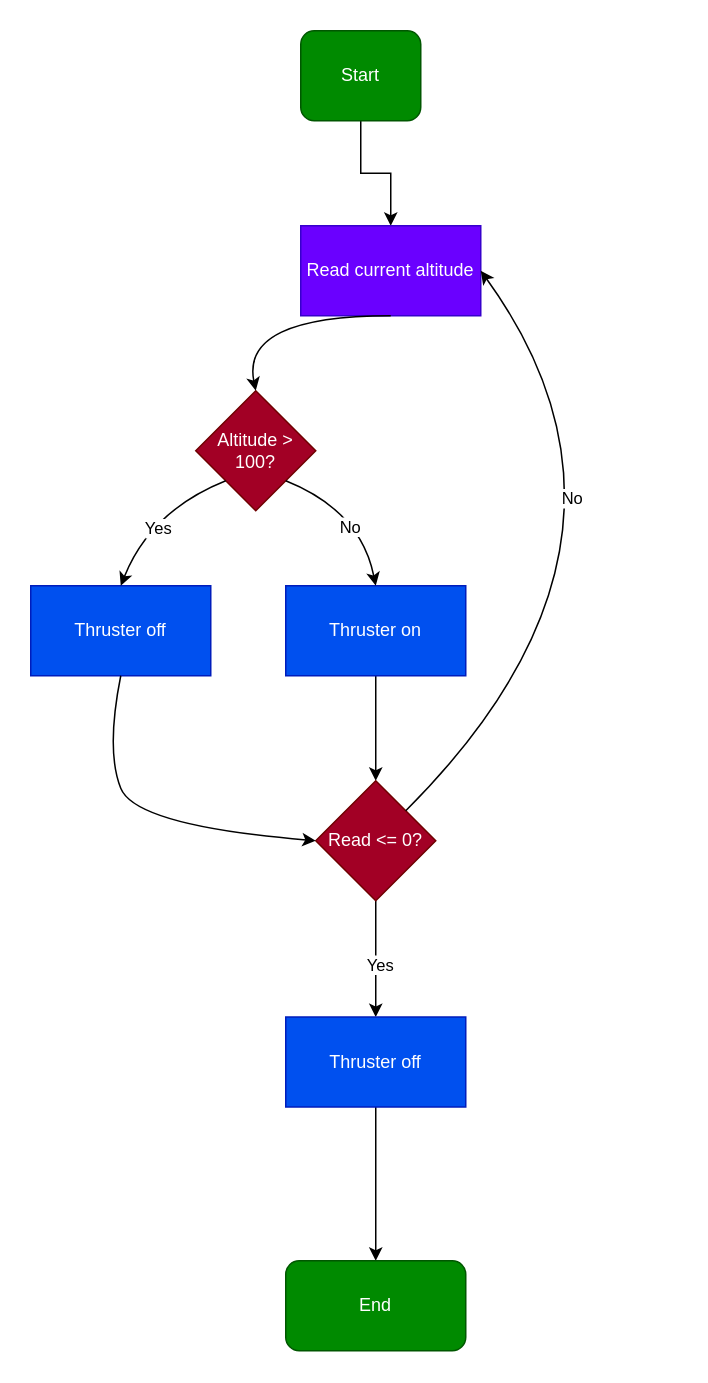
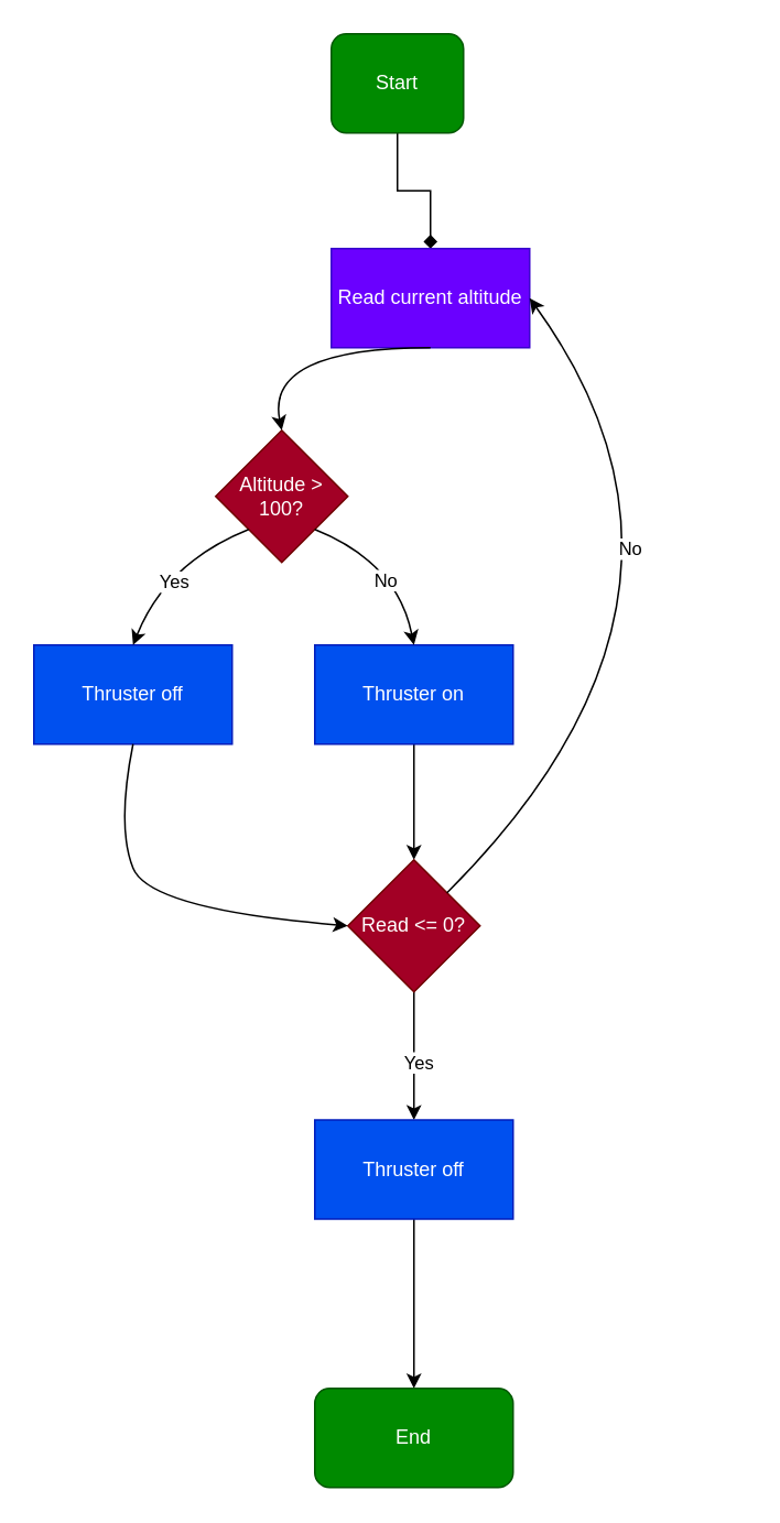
  <mxCell id="0" />
  <mxCell id="1" parent="0" />
- <mxCell id="2" style="edgeStyle=orthogonalEdgeStyle;rounded=0;orthogonalLoop=1;jettySize=auto;html=1;entryX=0.5;entryY=0;entryDx=0;entryDy=0;" edge="1" parent="1" source="3" target="4"><mxGeometry relative="1" as="geometry" /></mxCell>
+ <mxCell id="2" style="edgeStyle=orthogonalEdgeStyle;rounded=0;orthogonalLoop=1;jettySize=auto;html=1;entryX=0.5;entryY=0;entryDx=0;entryDy=0;endArrow=diamond;" edge="1" parent="1" source="3" target="4"><mxGeometry relative="1" as="geometry" /></mxCell>
  <mxCell id="3" value="Start" style="rounded=1;whiteSpace=wrap;html=1;fillColor=#008a00;fontColor=#ffffff;strokeColor=#005700;" vertex="1" parent="1"><mxGeometry x="200" y="20" width="80" height="60" as="geometry" /></mxCell>
  <mxCell id="4" value="Read current altitude" style="rounded=0;whiteSpace=wrap;html=1;fillColor=#6a00ff;fontColor=#ffffff;strokeColor=#3700CC;" vertex="1" parent="1"><mxGeometry x="200" y="150" width="120" height="60" as="geometry" /></mxCell>
  <mxCell id="5" value="Altitude &amp;gt; 100?" style="rhombus;whiteSpace=wrap;html=1;fillColor=#a20025;fontColor=#ffffff;strokeColor=#6F0000;" vertex="1" parent="1"><mxGeometry x="130" y="260" width="80" height="80" as="geometry" /></mxCell>
  <mxCell id="6" value="" style="curved=1;endArrow=classic;html=1;rounded=0;exitX=0.5;exitY=1;exitDx=0;exitDy=0;entryX=0.5;entryY=0;entryDx=0;entryDy=0;" edge="1" parent="1" source="4" target="5"><mxGeometry width="50" height="50" relative="1" as="geometry"><mxPoint x="190" y="310" as="sourcePoint" /><mxPoint x="240" y="260" as="targetPoint" /><Array as="points"><mxPoint x="160" y="210" /></Array></mxGeometry></mxCell>
  <mxCell id="7" value="Thruster off" style="rounded=0;whiteSpace=wrap;html=1;fillColor=#0050ef;fontColor=#ffffff;strokeColor=#001DBC;" vertex="1" parent="1"><mxGeometry x="20" y="390" width="120" height="60" as="geometry" /></mxCell>
  <mxCell id="8" style="edgeStyle=orthogonalEdgeStyle;rounded=0;orthogonalLoop=1;jettySize=auto;html=1;entryX=0.5;entryY=0;entryDx=0;entryDy=0;" edge="1" parent="1" source="9" target="16"><mxGeometry relative="1" as="geometry" /></mxCell>
  <mxCell id="9" value="Thruster on" style="rounded=0;whiteSpace=wrap;html=1;fillColor=#0050ef;fontColor=#ffffff;strokeColor=#001DBC;" vertex="1" parent="1"><mxGeometry x="190" y="390" width="120" height="60" as="geometry" /></mxCell>
  <mxCell id="10" value="" style="curved=1;endArrow=classic;html=1;rounded=0;exitX=0;exitY=1;exitDx=0;exitDy=0;entryX=0.5;entryY=0;entryDx=0;entryDy=0;" edge="1" parent="1" source="5" target="7"><mxGeometry width="50" height="50" relative="1" as="geometry"><mxPoint x="130" y="310" as="sourcePoint" /><mxPoint x="180" y="260" as="targetPoint" /><Array as="points"><mxPoint x="100" y="340" /></Array></mxGeometry></mxCell>
  <mxCell id="11" value="Yes" style="edgeLabel;html=1;align=center;verticalAlign=middle;resizable=0;points=[];" vertex="1" connectable="0" parent="10"><mxGeometry x="0.179" y="9" relative="1" as="geometry"><mxPoint as="offset" /></mxGeometry></mxCell>
  <mxCell id="12" value="" style="curved=1;endArrow=classic;html=1;rounded=0;exitX=1;exitY=1;exitDx=0;exitDy=0;entryX=0.5;entryY=0;entryDx=0;entryDy=0;" edge="1" parent="1" source="5" target="9"><mxGeometry width="50" height="50" relative="1" as="geometry"><mxPoint x="130" y="310" as="sourcePoint" /><mxPoint x="180" y="260" as="targetPoint" /><Array as="points"><mxPoint x="240" y="340" /></Array></mxGeometry></mxCell>
  <mxCell id="13" value="No" style="edgeLabel;html=1;align=center;verticalAlign=middle;resizable=0;points=[];" vertex="1" connectable="0" parent="12"><mxGeometry x="0.211" y="-9" relative="1" as="geometry"><mxPoint as="offset" /></mxGeometry></mxCell>
  <mxCell id="14" style="edgeStyle=orthogonalEdgeStyle;rounded=0;orthogonalLoop=1;jettySize=auto;html=1;entryX=0.5;entryY=0;entryDx=0;entryDy=0;" edge="1" parent="1" source="16" target="21"><mxGeometry relative="1" as="geometry" /></mxCell>
  <mxCell id="15" value="Yes" style="edgeLabel;html=1;align=center;verticalAlign=middle;resizable=0;points=[];" vertex="1" connectable="0" parent="14"><mxGeometry x="0.047" y="2" relative="1" as="geometry"><mxPoint y="1" as="offset" /></mxGeometry></mxCell>
  <mxCell id="16" value="Read &amp;lt;= 0?" style="rhombus;whiteSpace=wrap;html=1;fillColor=#a20025;fontColor=#ffffff;strokeColor=#6F0000;" vertex="1" parent="1"><mxGeometry x="210" y="520" width="80" height="80" as="geometry" /></mxCell>
  <mxCell id="17" value="" style="curved=1;endArrow=classic;html=1;rounded=0;entryX=0;entryY=0.5;entryDx=0;entryDy=0;exitX=0.5;exitY=1;exitDx=0;exitDy=0;" edge="1" parent="1" source="7" target="16"><mxGeometry width="50" height="50" relative="1" as="geometry"><mxPoint x="390" y="450" as="sourcePoint" /><mxPoint x="440" y="400" as="targetPoint" /><Array as="points"><mxPoint x="70" y="500" /><mxPoint x="90" y="550" /></Array></mxGeometry></mxCell>
  <mxCell id="18" value="" style="curved=1;endArrow=classic;html=1;rounded=0;entryX=1;entryY=0.5;entryDx=0;entryDy=0;" edge="1" parent="1" source="16" target="4"><mxGeometry width="50" height="50" relative="1" as="geometry"><mxPoint x="400" y="360" as="sourcePoint" /><mxPoint x="450" y="310" as="targetPoint" /><Array as="points"><mxPoint x="450" y="360" /></Array></mxGeometry></mxCell>
  <mxCell id="19" value="No" style="edgeLabel;html=1;align=center;verticalAlign=middle;resizable=0;points=[];" vertex="1" connectable="0" parent="18"><mxGeometry x="0.031" y="49" relative="1" as="geometry"><mxPoint x="-29" as="offset" /></mxGeometry></mxCell>
  <mxCell id="20" style="edgeStyle=orthogonalEdgeStyle;rounded=0;orthogonalLoop=1;jettySize=auto;html=1;entryX=0.5;entryY=0;entryDx=0;entryDy=0;" edge="1" parent="1" source="21" target="22"><mxGeometry relative="1" as="geometry" /></mxCell>
  <mxCell id="21" value="Thruster off" style="rounded=0;whiteSpace=wrap;html=1;fillColor=#0050ef;fontColor=#ffffff;strokeColor=#001DBC;" vertex="1" parent="1"><mxGeometry x="190" y="677.5" width="120" height="60" as="geometry" /></mxCell>
  <mxCell id="22" value="End" style="rounded=1;whiteSpace=wrap;html=1;fillColor=#008a00;fontColor=#ffffff;strokeColor=#005700;" vertex="1" parent="1"><mxGeometry x="190" y="840" width="120" height="60" as="geometry" /></mxCell>
